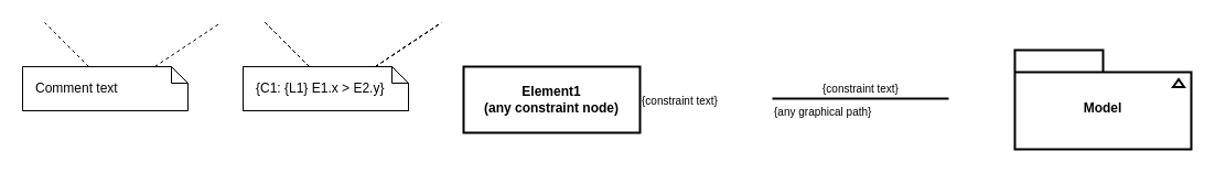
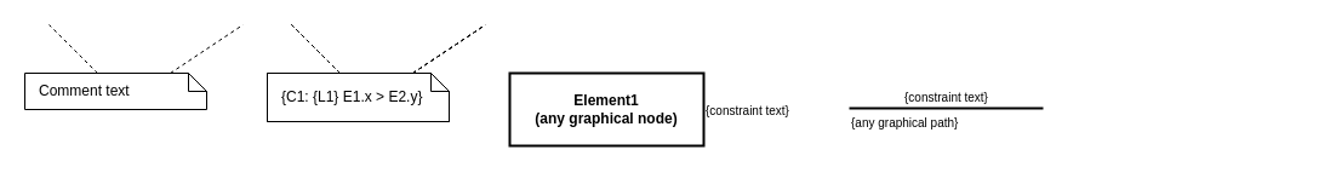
  <mxCell id="0" />
  <mxCell id="1" parent="0" />
- <mxCell id="2" value="Comment text" style="shape=note;size=15;align=left;spacingLeft=10;html=1;whiteSpace=wrap;" parent="1" vertex="1"><mxGeometry x="20" y="60" width="150" height="40" as="geometry" /></mxCell>
+ <mxCell id="2" value="Comment text" style="shape=note;size=15;align=left;spacingLeft=10;html=1;whiteSpace=wrap;" parent="1" vertex="1"><mxGeometry x="20" y="60" width="150" height="30" as="geometry" /></mxCell>
  <mxCell id="3" value="" style="edgeStyle=none;endArrow=none;exitX=0.4;exitY=0;dashed=1;html=1;" parent="1" source="2" edge="1"><mxGeometry x="1" relative="1" as="geometry"><mxPoint x="40" y="20" as="targetPoint" /></mxGeometry></mxCell>
  <mxCell id="4" value="" style="edgeStyle=none;endArrow=none;exitX=0.8;exitY=0;dashed=1;html=1;" parent="1" source="2" edge="1"><mxGeometry x="1" relative="1" as="geometry"><mxPoint x="200" y="20" as="targetPoint" /></mxGeometry></mxCell>
  <mxCell id="5" value="{C1: {L1} E1.x &gt; E2.y}" style="shape=note;size=15;align=left;spacingLeft=10;html=1;whiteSpace=wrap;" parent="1" vertex="1"><mxGeometry x="220" y="60" width="150" height="40" as="geometry" /></mxCell>
  <mxCell id="6" value="" style="edgeStyle=none;endArrow=none;exitX=0.4;exitY=0;dashed=1;html=1;" parent="1" source="5" edge="1"><mxGeometry x="1" relative="1" as="geometry"><mxPoint x="240" y="20" as="targetPoint" /></mxGeometry></mxCell>
  <mxCell id="7" value="" style="edgeStyle=none;endArrow=none;exitX=0.8;exitY=0;dashed=1;html=1;" parent="1" source="5" edge="1"><mxGeometry x="1" relative="1" as="geometry"><mxPoint x="400" y="20" as="targetPoint" /></mxGeometry></mxCell>
  <mxCell id="8" value="{C1: {L1} E1.x &gt; E2.y}" style="shape=note;size=15;align=left;spacingLeft=10;html=1;whiteSpace=wrap;" parent="1" vertex="1"><mxGeometry x="220" y="60" width="150" height="40" as="geometry" /></mxCell>
  <mxCell id="9" value="" style="edgeStyle=none;endArrow=none;exitX=0.4;exitY=0;dashed=1;html=1;" parent="1" source="8" edge="1"><mxGeometry x="1" relative="1" as="geometry"><mxPoint x="240" y="20" as="targetPoint" /></mxGeometry></mxCell>
  <mxCell id="10" value="" style="edgeStyle=none;endArrow=none;exitX=0.8;exitY=0;dashed=1;html=1;" parent="1" source="8" edge="1"><mxGeometry x="1" relative="1" as="geometry"><mxPoint x="400" y="20" as="targetPoint" /></mxGeometry></mxCell>
  <mxCell id="11" value="{C1: {L1} E1.x &gt; E2.y}" style="shape=note;size=15;align=left;spacingLeft=10;html=1;whiteSpace=wrap;" parent="1" vertex="1"><mxGeometry x="220" y="60" width="150" height="40" as="geometry" /></mxCell>
  <mxCell id="12" value="" style="edgeStyle=none;endArrow=none;exitX=0.4;exitY=0;dashed=1;html=1;" parent="1" source="11" edge="1"><mxGeometry x="1" relative="1" as="geometry"><mxPoint x="240" y="20" as="targetPoint" /></mxGeometry></mxCell>
  <mxCell id="13" value="" style="edgeStyle=none;endArrow=none;exitX=0.8;exitY=0;dashed=1;html=1;" parent="1" source="11" edge="1"><mxGeometry x="1" relative="1" as="geometry"><mxPoint x="400" y="20" as="targetPoint" /></mxGeometry></mxCell>
- <mxCell id="14" value="Element1&#10;(any constraint node)" style="shape=rect;strokeWidth=2;fontStyle=1;html=1;whiteSpace=wrap;align=center;" parent="1" vertex="1"><mxGeometry x="420" y="60" width="160" height="60" as="geometry" /></mxCell>
+ <mxCell id="14" value="Element1&#10;(any graphical node)" style="shape=rect;strokeWidth=2;fontStyle=1;html=1;whiteSpace=wrap;align=center;" parent="1" vertex="1"><mxGeometry x="420" y="60" width="160" height="60" as="geometry" /></mxCell>
  <mxCell id="15" value="{constraint text}" style="align=left;html=1;verticalAlign=middle;labelPosition=right;verticalLabelPosition=middle;labelBackgroundColor=none;fontSize=10" parent="14" connectable="0" vertex="1"><mxGeometry x="160" y="30" as="geometry" /></mxCell>
  <mxCell id="16" value="{constraint text}" style="verticalAlign=bottom;html=1;endArrow=none;edgeStyle=none;labelBackgroundColor=none;fontSize=10;strokeWidth=2;" edge="1" parent="1"><mxGeometry relative="1" as="geometry"><mxPoint x="700" y="89" as="sourcePoint" /><mxPoint x="860" y="89" as="targetPoint" /></mxGeometry></mxCell>
  <mxCell id="17" value="{any graphical path}" style="resizable=0;html=1;align=left;verticalAlign=top;labelBackgroundColor=none;fontSize=10;" connectable="0" vertex="1" parent="16"><mxGeometry x="-1" relative="1" as="geometry" /></mxCell>
- <mxCell id="18" value="Model" style="html=1;shape=mxgraph.sysml.composite;symbol0=folder;fontStyle=1;spacingTop=15;tabWidth=80;tabHeight=20;tabPosition=left;symbol1=triangle;symbol1Width=7;symbol1Height=10;symbol1Align=right;symbol1VerticalAlign=top;symbol1Spacing=8;symbol1VSpacing=25;symbol1Direction=north;strokeWidth=2;whiteSpace=wrap;align=center;" vertex="1" parent="1"><mxGeometry x="920" y="45" width="160" height="90" as="geometry" /></mxCell>
